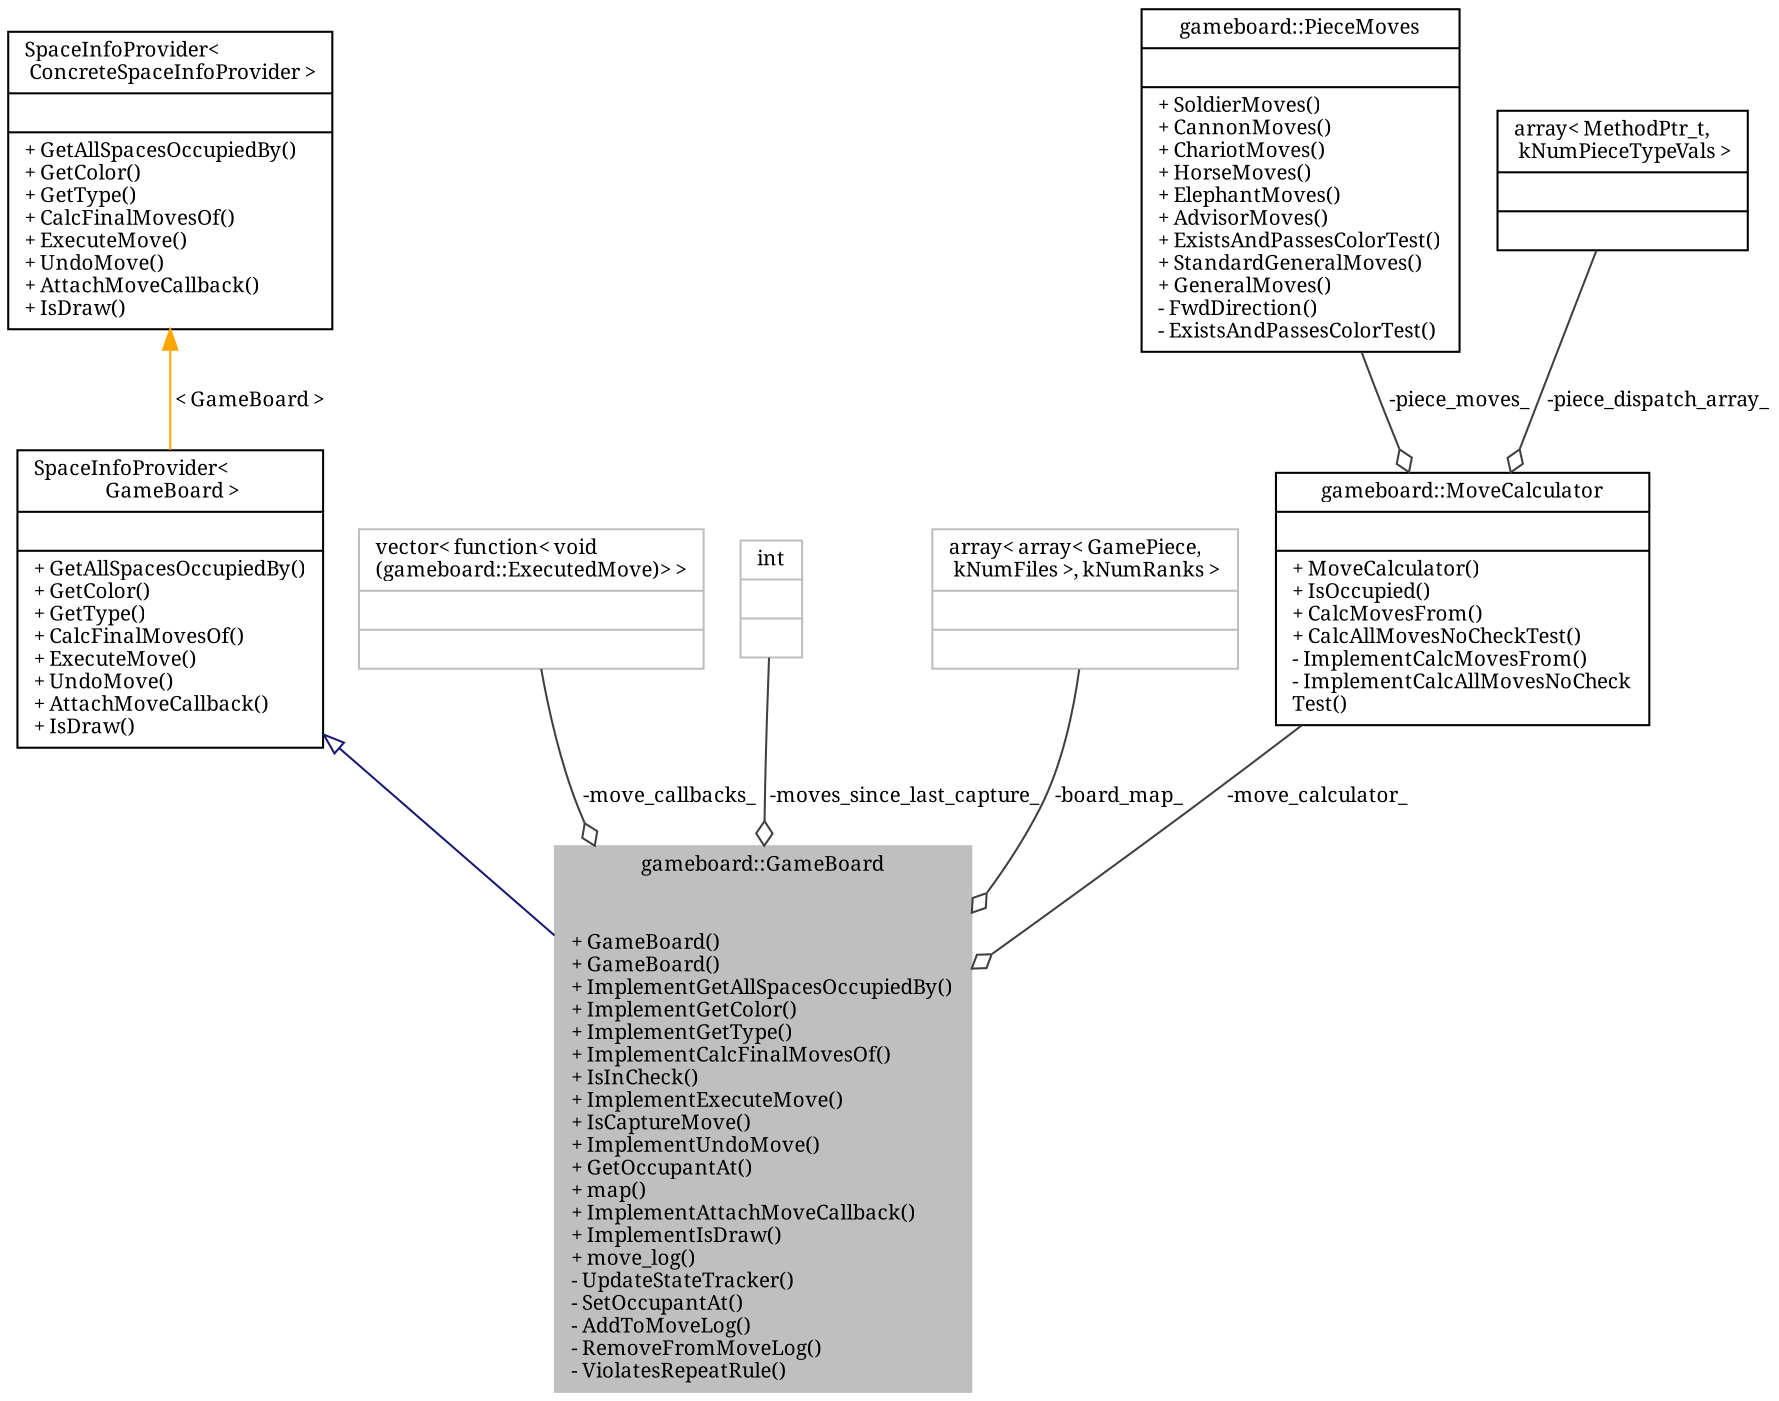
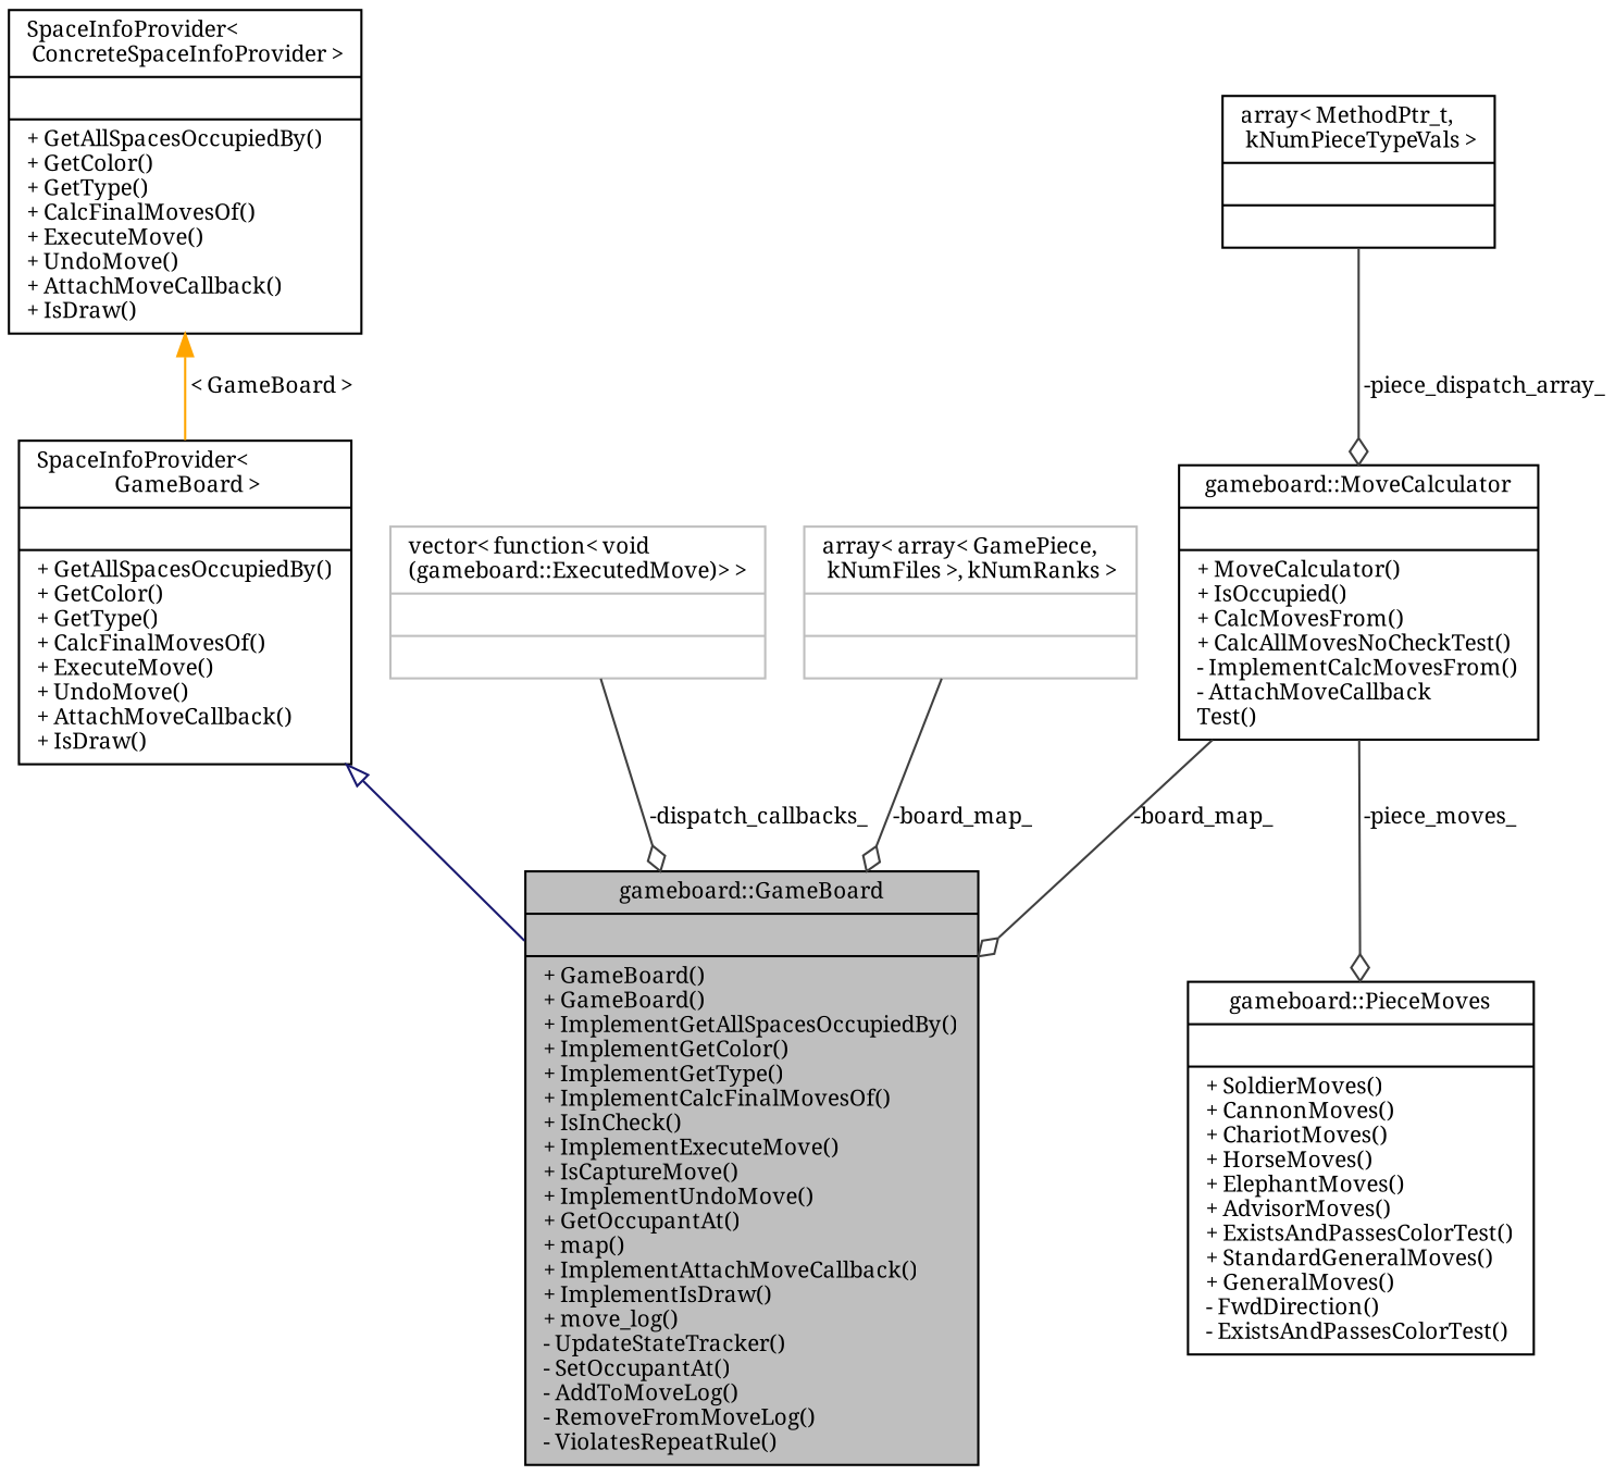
  digraph {
    fontname="Noto Serif"
    node [color=black fillcolor=white fontname="Noto Serif" fontsize=10 shape=record style=filled]
    edge [color=grey25 fontname="Noto Serif" fontsize=10 labelfontname=Helvetica labelfontsize=10 style=solid arrowhead=odiamond]
-   n1 [color=grey75 fillcolor=grey75 fontcolor=black height=0.2 label="{gameboard::GameBoard\n||+ GameBoard()\l+ GameBoard()\l+ ImplementGetAllSpacesOccupiedBy()\l+ ImplementGetColor()\l+ ImplementGetType()\l+ ImplementCalcFinalMovesOf()\l+ IsInCheck()\l+ ImplementExecuteMove()\l+ IsCaptureMove()\l+ ImplementUndoMove()\l+ GetOccupantAt()\l+ map()\l+ ImplementAttachMoveCallback()\l+ ImplementIsDraw()\l+ move_log()\l- UpdateStateTracker()\l- SetOccupantAt()\l- AddToMoveLog()\l- RemoveFromMoveLog()\l- ViolatesRepeatRule()\l}" width=0.4]
+   n1 [fillcolor=grey75 fontcolor=black height=0.2 label="{gameboard::GameBoard\n||+ GameBoard()\l+ GameBoard()\l+ ImplementGetAllSpacesOccupiedBy()\l+ ImplementGetColor()\l+ ImplementGetType()\l+ ImplementCalcFinalMovesOf()\l+ IsInCheck()\l+ ImplementExecuteMove()\l+ IsCaptureMove()\l+ ImplementUndoMove()\l+ GetOccupantAt()\l+ map()\l+ ImplementAttachMoveCallback()\l+ ImplementIsDraw()\l+ move_log()\l- UpdateStateTracker()\l- SetOccupantAt()\l- AddToMoveLog()\l- RemoveFromMoveLog()\l- ViolatesRepeatRule()\l}" width=0.4]
    n2 [height=0.2 label="{SpaceInfoProvider\<\l GameBoard \>\n||+ GetAllSpacesOccupiedBy()\l+ GetColor()\l+ GetType()\l+ CalcFinalMovesOf()\l+ ExecuteMove()\l+ UndoMove()\l+ AttachMoveCallback()\l+ IsDraw()\l}" width=0.4]
    n3 [height=0.2 label="{SpaceInfoProvider\<\l ConcreteSpaceInfoProvider \>\n||+ GetAllSpacesOccupiedBy()\l+ GetColor()\l+ GetType()\l+ CalcFinalMovesOf()\l+ ExecuteMove()\l+ UndoMove()\l+ AttachMoveCallback()\l+ IsDraw()\l}" width=0.4]
    n4 [color=grey75 height=0.2 label="{vector\< function\< void\l(gameboard::ExecutedMove)\> \>\n||}" width=0.4]
-   n5 [color=grey75 height=0.2 label="{int\n||}" width=0.4]
    n6 [color=grey75 height=0.2 label="{array\< array\< GamePiece,\l kNumFiles \>, kNumRanks \>\n||}" width=0.4]
-   n7 [height=0.2 label="{gameboard::MoveCalculator\n||+ MoveCalculator()\l+ IsOccupied()\l+ CalcMovesFrom()\l+ CalcAllMovesNoCheckTest()\l- ImplementCalcMovesFrom()\l- ImplementCalcAllMovesNoCheck\lTest()\l}" width=0.4]
+   n7 [height=0.2 label="{gameboard::MoveCalculator\n||+ MoveCalculator()\l+ IsOccupied()\l+ CalcMovesFrom()\l+ CalcAllMovesNoCheckTest()\l- ImplementCalcMovesFrom()\l- AttachMoveCallback\lTest()\l}" width=0.4]
    n8 [height=0.2 label="{gameboard::PieceMoves\n||+ SoldierMoves()\l+ CannonMoves()\l+ ChariotMoves()\l+ HorseMoves()\l+ ElephantMoves()\l+ AdvisorMoves()\l+ ExistsAndPassesColorTest()\l+ StandardGeneralMoves()\l+ GeneralMoves()\l- FwdDirection()\l- ExistsAndPassesColorTest()\l}" width=0.4]
    n9 [height=0.2 label="{array\< MethodPtr_t,\l kNumPieceTypeVals \>\n||}" width=0.4]
    n2 -> n1 [arrowtail=onormal color=midnightblue dir=back arrowhead=""]
    n3 -> n2 [color=orange dir=back label=" \< GameBoard \>" arrowhead=""]
-   n4 -> n1 [label=" -move_callbacks_"]
-   n5 -> n1 [label=" -moves_since_last_capture_"]
+   n4 -> n1 [label=" -dispatch_callbacks_"]
    n6 -> n1 [label=" -board_map_"]
-   n7 -> n1 [label=" -move_calculator_"]
-   n8 -> n7 [label=" -piece_moves_"]
+   n7 -> n1 [label=" -board_map_"]
+   n7 -> n8 [label=" -piece_moves_"]
    n9 -> n7 [label=" -piece_dispatch_array_"]
  }
